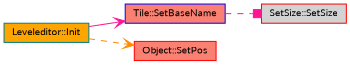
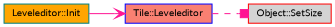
  digraph {
    fontname=Lato
    rankdir=LR
    node [color=red fillcolor=salmon fontname=Lato fontsize=10 shape=box style=filled]
    edge [arrowhead=vee color=deeppink fontname=Lato fontsize=10 labelfontname=Helvetica labelfontsize=10 style=dashed]
    n1 [color=teal fillcolor=orange fontcolor=black height=0.2 label="Leveleditor::Init" width=0.4]
-   n2 [color=blue height=0.2 label="Tile::SetBaseName" width=0.4]
-   n3 [height=0.2 label="Object::SetPos" width=0.4]
-   n4 [fillcolor=lightgrey height=0.2 label="SetSize::SetSize" width=0.4]
+   n2 [color=blue height=0.2 label="Tile::Leveleditor" width=0.4]
+   n4 [fillcolor=lightgrey height=0.2 label="Object::SetSize" width=0.4]
    n1 -> n2 [style=solid]
-   n1 -> n3 [color=darkorange]
    n2 -> n4 [arrowhead=box]
  }
